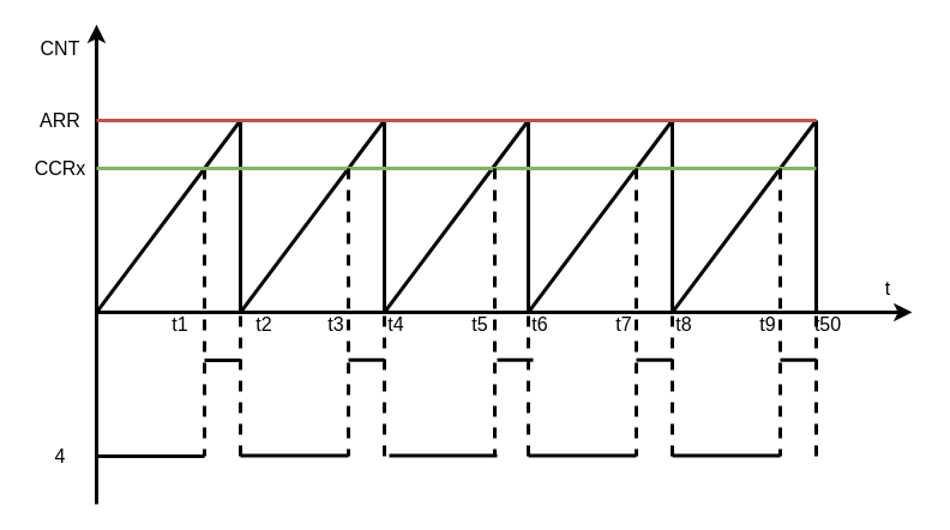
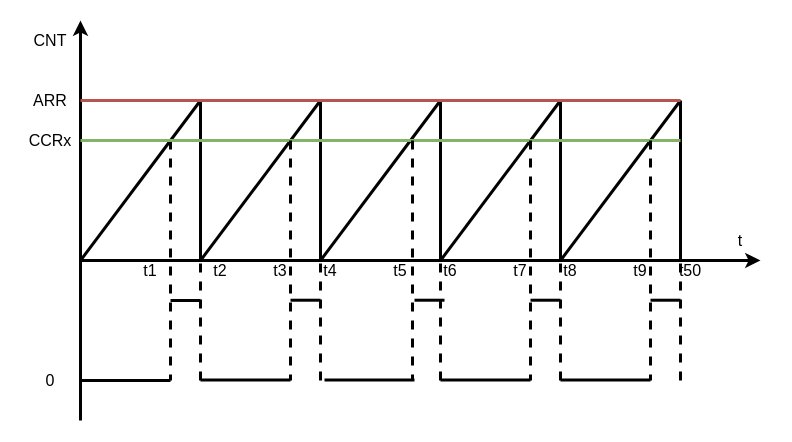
  <mxCell id="0" />
  <mxCell id="1" parent="0" />
  <mxCell id="2" value="" style="endArrow=classic;html=1;strokeWidth=3;" parent="1" edge="1"><mxGeometry width="50" height="50" relative="1" as="geometry"><mxPoint x="80" y="260" as="sourcePoint" /><mxPoint x="760" y="260" as="targetPoint" /></mxGeometry></mxCell>
  <mxCell id="3" value="" style="endArrow=classic;html=1;strokeWidth=3;" parent="1" edge="1"><mxGeometry width="50" height="50" relative="1" as="geometry"><mxPoint x="80" y="420" as="sourcePoint" /><mxPoint x="80" y="20" as="targetPoint" /></mxGeometry></mxCell>
  <mxCell id="4" value="" style="endArrow=none;html=1;strokeWidth=3;" parent="1" edge="1"><mxGeometry width="50" height="50" relative="1" as="geometry"><mxPoint x="80" y="260" as="sourcePoint" /><mxPoint x="200" y="100" as="targetPoint" /></mxGeometry></mxCell>
  <mxCell id="5" value="" style="endArrow=none;html=1;strokeWidth=3;" parent="1" edge="1"><mxGeometry width="50" height="50" relative="1" as="geometry"><mxPoint x="200" y="260" as="sourcePoint" /><mxPoint x="200" y="100" as="targetPoint" /></mxGeometry></mxCell>
  <mxCell id="6" value="" style="endArrow=none;html=1;strokeWidth=3;" parent="1" edge="1"><mxGeometry width="50" height="50" relative="1" as="geometry"><mxPoint x="320" y="260" as="sourcePoint" /><mxPoint x="320" y="100" as="targetPoint" /></mxGeometry></mxCell>
  <mxCell id="7" value="" style="endArrow=none;html=1;strokeWidth=3;" parent="1" edge="1"><mxGeometry width="50" height="50" relative="1" as="geometry"><mxPoint x="200" y="260" as="sourcePoint" /><mxPoint x="320" y="100" as="targetPoint" /></mxGeometry></mxCell>
  <mxCell id="8" value="" style="endArrow=none;html=1;strokeWidth=3;" parent="1" edge="1"><mxGeometry width="50" height="50" relative="1" as="geometry"><mxPoint x="440" y="260" as="sourcePoint" /><mxPoint x="440" y="100" as="targetPoint" /></mxGeometry></mxCell>
  <mxCell id="9" value="" style="endArrow=none;html=1;strokeWidth=3;" parent="1" edge="1"><mxGeometry width="50" height="50" relative="1" as="geometry"><mxPoint x="320" y="260" as="sourcePoint" /><mxPoint x="440" y="100" as="targetPoint" /></mxGeometry></mxCell>
  <mxCell id="10" value="" style="endArrow=none;html=1;strokeWidth=3;" parent="1" edge="1"><mxGeometry width="50" height="50" relative="1" as="geometry"><mxPoint x="560" y="260" as="sourcePoint" /><mxPoint x="560" y="100" as="targetPoint" /></mxGeometry></mxCell>
  <mxCell id="11" value="" style="endArrow=none;html=1;strokeWidth=3;" parent="1" edge="1"><mxGeometry width="50" height="50" relative="1" as="geometry"><mxPoint x="440" y="260" as="sourcePoint" /><mxPoint x="560" y="100" as="targetPoint" /></mxGeometry></mxCell>
  <mxCell id="12" value="" style="endArrow=none;html=1;strokeWidth=3;" parent="1" edge="1"><mxGeometry width="50" height="50" relative="1" as="geometry"><mxPoint x="680" y="260" as="sourcePoint" /><mxPoint x="680" y="100" as="targetPoint" /></mxGeometry></mxCell>
  <mxCell id="13" value="" style="endArrow=none;html=1;strokeWidth=3;" parent="1" edge="1"><mxGeometry width="50" height="50" relative="1" as="geometry"><mxPoint x="560" y="260" as="sourcePoint" /><mxPoint x="680" y="100" as="targetPoint" /></mxGeometry></mxCell>
  <mxCell id="14" value="" style="endArrow=none;html=1;strokeWidth=3;fillColor=#f8cecc;strokeColor=#b85450;" parent="1" edge="1"><mxGeometry width="50" height="50" relative="1" as="geometry"><mxPoint x="80" y="100" as="sourcePoint" /><mxPoint x="680" y="100" as="targetPoint" /></mxGeometry></mxCell>
  <mxCell id="15" value="" style="endArrow=none;html=1;strokeWidth=3;" parent="1" edge="1"><mxGeometry width="50" height="50" relative="1" as="geometry"><mxPoint x="80" y="380" as="sourcePoint" /><mxPoint x="170" y="380" as="targetPoint" /></mxGeometry></mxCell>
  <mxCell id="16" value="" style="endArrow=none;dashed=1;html=1;strokeWidth=3;" parent="1" edge="1"><mxGeometry width="50" height="50" relative="1" as="geometry"><mxPoint x="170" y="140" as="sourcePoint" /><mxPoint x="170" y="380" as="targetPoint" /></mxGeometry></mxCell>
  <mxCell id="17" value="" style="endArrow=none;html=1;strokeWidth=3;fillColor=#d5e8d4;strokeColor=#82b366;" parent="1" edge="1"><mxGeometry width="50" height="50" relative="1" as="geometry"><mxPoint x="80" y="140" as="sourcePoint" /><mxPoint x="680" y="140" as="targetPoint" /></mxGeometry></mxCell>
  <mxCell id="18" value="" style="endArrow=none;dashed=1;html=1;strokeWidth=3;" parent="1" edge="1"><mxGeometry width="50" height="50" relative="1" as="geometry"><mxPoint x="290" y="140" as="sourcePoint" /><mxPoint x="290" y="380" as="targetPoint" /></mxGeometry></mxCell>
  <mxCell id="19" value="" style="endArrow=none;dashed=1;html=1;strokeWidth=3;" parent="1" edge="1"><mxGeometry width="50" height="50" relative="1" as="geometry"><mxPoint x="530" y="140" as="sourcePoint" /><mxPoint x="530" y="380" as="targetPoint" /></mxGeometry></mxCell>
  <mxCell id="20" value="" style="endArrow=none;dashed=1;html=1;strokeWidth=3;" parent="1" edge="1"><mxGeometry width="50" height="50" relative="1" as="geometry"><mxPoint x="412" y="140" as="sourcePoint" /><mxPoint x="412" y="380" as="targetPoint" /></mxGeometry></mxCell>
  <mxCell id="21" value="" style="endArrow=none;dashed=1;html=1;strokeWidth=3;" parent="1" edge="1"><mxGeometry width="50" height="50" relative="1" as="geometry"><mxPoint x="650" y="140" as="sourcePoint" /><mxPoint x="650" y="380" as="targetPoint" /></mxGeometry></mxCell>
  <mxCell id="22" value="&lt;font style=&quot;font-size: 16px&quot;&gt;CNT&lt;/font&gt;" style="text;html=1;strokeColor=none;fillColor=none;align=center;verticalAlign=middle;whiteSpace=wrap;rounded=0;" parent="1" vertex="1"><mxGeometry x="20" y="20" width="60" height="40" as="geometry" /></mxCell>
  <mxCell id="23" value="&lt;font style=&quot;font-size: 16px&quot;&gt;ARR&lt;br&gt;&lt;/font&gt;" style="text;html=1;strokeColor=none;fillColor=none;align=center;verticalAlign=middle;whiteSpace=wrap;rounded=0;" parent="1" vertex="1"><mxGeometry x="20" y="80" width="60" height="40" as="geometry" /></mxCell>
  <mxCell id="24" value="&lt;font style=&quot;font-size: 16px&quot;&gt;CCRx&lt;/font&gt;" style="text;html=1;strokeColor=none;fillColor=none;align=center;verticalAlign=middle;whiteSpace=wrap;rounded=0;" parent="1" vertex="1"><mxGeometry x="20" y="120" width="60" height="40" as="geometry" /></mxCell>
- <mxCell id="25" value="&lt;font style=&quot;font-size: 16px&quot;&gt;4&lt;/font&gt;" style="text;html=1;strokeColor=none;fillColor=none;align=center;verticalAlign=middle;whiteSpace=wrap;rounded=0;" parent="1" vertex="1"><mxGeometry x="20" y="360" width="60" height="40" as="geometry" /></mxCell>
+ <mxCell id="25" value="&lt;font style=&quot;font-size: 16px&quot;&gt;0&lt;/font&gt;" style="text;html=1;strokeColor=none;fillColor=none;align=center;verticalAlign=middle;whiteSpace=wrap;rounded=0;" parent="1" vertex="1"><mxGeometry x="20" y="360" width="60" height="40" as="geometry" /></mxCell>
  <mxCell id="26" value="" style="endArrow=none;dashed=1;html=1;strokeWidth=3;" parent="1" edge="1"><mxGeometry width="50" height="50" relative="1" as="geometry"><mxPoint x="200" y="380" as="sourcePoint" /><mxPoint x="200" y="260" as="targetPoint" /></mxGeometry></mxCell>
  <mxCell id="27" value="" style="endArrow=none;dashed=1;html=1;strokeWidth=3;" parent="1" edge="1"><mxGeometry width="50" height="50" relative="1" as="geometry"><mxPoint x="320" y="380" as="sourcePoint" /><mxPoint x="320" y="260" as="targetPoint" /></mxGeometry></mxCell>
  <mxCell id="28" value="" style="endArrow=none;dashed=1;html=1;strokeWidth=3;" parent="1" edge="1"><mxGeometry width="50" height="50" relative="1" as="geometry"><mxPoint x="440" y="380" as="sourcePoint" /><mxPoint x="440" y="260" as="targetPoint" /></mxGeometry></mxCell>
  <mxCell id="29" value="" style="endArrow=none;dashed=1;html=1;strokeWidth=3;" parent="1" edge="1"><mxGeometry width="50" height="50" relative="1" as="geometry"><mxPoint x="560" y="380" as="sourcePoint" /><mxPoint x="560" y="260" as="targetPoint" /></mxGeometry></mxCell>
  <mxCell id="30" value="" style="endArrow=none;dashed=1;html=1;strokeWidth=3;" parent="1" edge="1"><mxGeometry width="50" height="50" relative="1" as="geometry"><mxPoint x="680" y="380" as="sourcePoint" /><mxPoint x="680" y="260" as="targetPoint" /></mxGeometry></mxCell>
  <mxCell id="31" value="" style="endArrow=none;html=1;strokeWidth=3;" parent="1" edge="1"><mxGeometry width="50" height="50" relative="1" as="geometry"><mxPoint x="200" y="379.5" as="sourcePoint" /><mxPoint x="290" y="379.5" as="targetPoint" /></mxGeometry></mxCell>
  <mxCell id="32" value="" style="endArrow=none;html=1;strokeWidth=3;" parent="1" edge="1"><mxGeometry width="50" height="50" relative="1" as="geometry"><mxPoint x="324" y="379.5" as="sourcePoint" /><mxPoint x="414" y="379.5" as="targetPoint" /></mxGeometry></mxCell>
  <mxCell id="33" value="" style="endArrow=none;html=1;strokeWidth=3;" parent="1" edge="1"><mxGeometry width="50" height="50" relative="1" as="geometry"><mxPoint x="440" y="379.5" as="sourcePoint" /><mxPoint x="530" y="379.5" as="targetPoint" /></mxGeometry></mxCell>
  <mxCell id="34" value="" style="endArrow=none;html=1;strokeWidth=3;" parent="1" edge="1"><mxGeometry width="50" height="50" relative="1" as="geometry"><mxPoint x="560" y="379.5" as="sourcePoint" /><mxPoint x="650" y="379.5" as="targetPoint" /></mxGeometry></mxCell>
  <mxCell id="35" value="" style="endArrow=none;html=1;strokeWidth=3;" parent="1" edge="1"><mxGeometry width="50" height="50" relative="1" as="geometry"><mxPoint x="170" y="300" as="sourcePoint" /><mxPoint x="200" y="300" as="targetPoint" /></mxGeometry></mxCell>
  <mxCell id="36" value="" style="endArrow=none;html=1;strokeWidth=3;" parent="1" edge="1"><mxGeometry width="50" height="50" relative="1" as="geometry"><mxPoint x="290" y="299.71" as="sourcePoint" /><mxPoint x="320" y="299.71" as="targetPoint" /></mxGeometry></mxCell>
  <mxCell id="37" value="" style="endArrow=none;html=1;strokeWidth=3;" parent="1" edge="1"><mxGeometry width="50" height="50" relative="1" as="geometry"><mxPoint x="414" y="299.71" as="sourcePoint" /><mxPoint x="444" y="299.71" as="targetPoint" /></mxGeometry></mxCell>
  <mxCell id="38" value="" style="endArrow=none;html=1;strokeWidth=3;" parent="1" edge="1"><mxGeometry width="50" height="50" relative="1" as="geometry"><mxPoint x="530" y="299.71" as="sourcePoint" /><mxPoint x="560" y="299.71" as="targetPoint" /></mxGeometry></mxCell>
  <mxCell id="39" value="" style="endArrow=none;html=1;strokeWidth=3;" parent="1" edge="1"><mxGeometry width="50" height="50" relative="1" as="geometry"><mxPoint x="650" y="299.71" as="sourcePoint" /><mxPoint x="680" y="299.71" as="targetPoint" /></mxGeometry></mxCell>
  <mxCell id="40" value="&lt;font style=&quot;font-size: 16px&quot;&gt;t&lt;/font&gt;" style="text;html=1;strokeColor=none;fillColor=none;align=center;verticalAlign=middle;whiteSpace=wrap;rounded=0;" parent="1" vertex="1"><mxGeometry x="710" y="220" width="60" height="40" as="geometry" /></mxCell>
  <mxCell id="41" value="&lt;font style=&quot;font-size: 16px&quot;&gt;t1&lt;/font&gt;" style="text;html=1;strokeColor=none;fillColor=none;align=center;verticalAlign=middle;whiteSpace=wrap;rounded=0;" parent="1" vertex="1"><mxGeometry x="120" y="250" width="60" height="40" as="geometry" /></mxCell>
  <mxCell id="42" value="&lt;font style=&quot;font-size: 16px&quot;&gt;t2&lt;/font&gt;" style="text;html=1;strokeColor=none;fillColor=none;align=center;verticalAlign=middle;whiteSpace=wrap;rounded=0;" parent="1" vertex="1"><mxGeometry x="190" y="250" width="60" height="40" as="geometry" /></mxCell>
  <mxCell id="43" value="&lt;font style=&quot;font-size: 16px&quot;&gt;t3&lt;/font&gt;" style="text;html=1;strokeColor=none;fillColor=none;align=center;verticalAlign=middle;whiteSpace=wrap;rounded=0;" parent="1" vertex="1"><mxGeometry x="250" y="250" width="60" height="40" as="geometry" /></mxCell>
  <mxCell id="44" value="&lt;font style=&quot;font-size: 16px&quot;&gt;t4&lt;/font&gt;" style="text;html=1;strokeColor=none;fillColor=none;align=center;verticalAlign=middle;whiteSpace=wrap;rounded=0;" parent="1" vertex="1"><mxGeometry x="300" y="250" width="60" height="40" as="geometry" /></mxCell>
  <mxCell id="45" value="&lt;font style=&quot;font-size: 16px&quot;&gt;t6&lt;/font&gt;" style="text;html=1;strokeColor=none;fillColor=none;align=center;verticalAlign=middle;whiteSpace=wrap;rounded=0;" parent="1" vertex="1"><mxGeometry x="420" y="250" width="60" height="40" as="geometry" /></mxCell>
  <mxCell id="46" value="&lt;font style=&quot;font-size: 16px&quot;&gt;t7&lt;/font&gt;" style="text;html=1;strokeColor=none;fillColor=none;align=center;verticalAlign=middle;whiteSpace=wrap;rounded=0;" parent="1" vertex="1"><mxGeometry x="490" y="250" width="60" height="40" as="geometry" /></mxCell>
  <mxCell id="47" value="&lt;font style=&quot;font-size: 16px&quot;&gt;t8&lt;/font&gt;" style="text;html=1;strokeColor=none;fillColor=none;align=center;verticalAlign=middle;whiteSpace=wrap;rounded=0;" parent="1" vertex="1"><mxGeometry x="540" y="250" width="60" height="40" as="geometry" /></mxCell>
  <mxCell id="48" value="&lt;font style=&quot;font-size: 16px&quot;&gt;t9&lt;/font&gt;" style="text;html=1;strokeColor=none;fillColor=none;align=center;verticalAlign=middle;whiteSpace=wrap;rounded=0;" parent="1" vertex="1"><mxGeometry x="610" y="250" width="60" height="40" as="geometry" /></mxCell>
  <mxCell id="49" value="&lt;font style=&quot;font-size: 16px&quot;&gt;t50&lt;/font&gt;" style="text;html=1;strokeColor=none;fillColor=none;align=center;verticalAlign=middle;whiteSpace=wrap;rounded=0;" parent="1" vertex="1"><mxGeometry x="660" y="250" width="60" height="40" as="geometry" /></mxCell>
  <mxCell id="50" value="&lt;font style=&quot;font-size: 16px&quot;&gt;t5&lt;/font&gt;" style="text;html=1;strokeColor=none;fillColor=none;align=center;verticalAlign=middle;whiteSpace=wrap;rounded=0;" parent="1" vertex="1"><mxGeometry x="370" y="250" width="60" height="40" as="geometry" /></mxCell>
